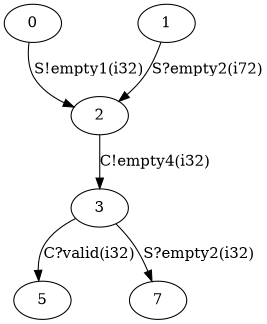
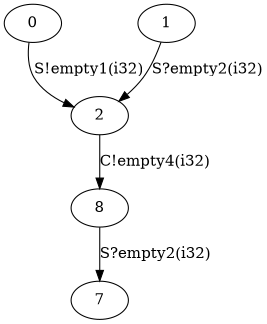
  digraph {
    0
    2
    1
-   3
-   5
+   3 [label=8]
    7
    0 -> 2 [label="S!empty1(i32)"]
    2 -> 3 [label="C!empty4(i32)"]
-   1 -> 2 [label="S?empty2(i72)"]
-   3 -> 5 [label="C?valid(i32)"]
+   1 -> 2 [label="S?empty2(i32)"]
    3 -> 7 [label="S?empty2(i32)"]
  }
